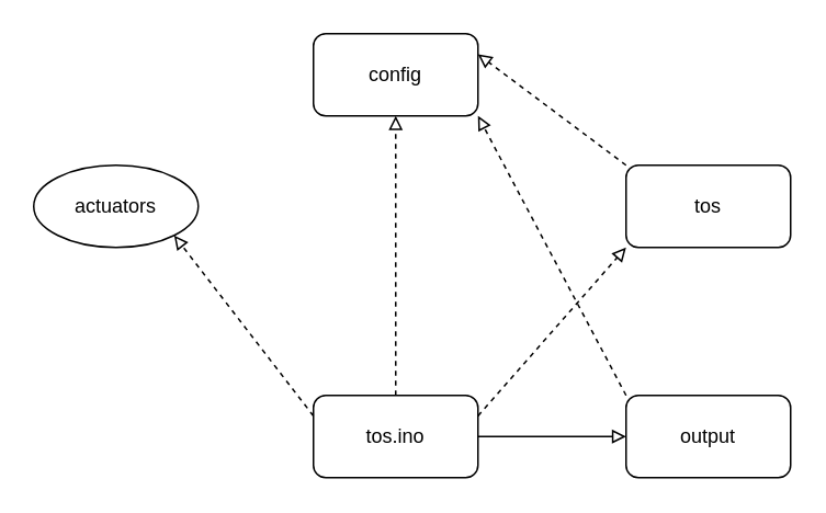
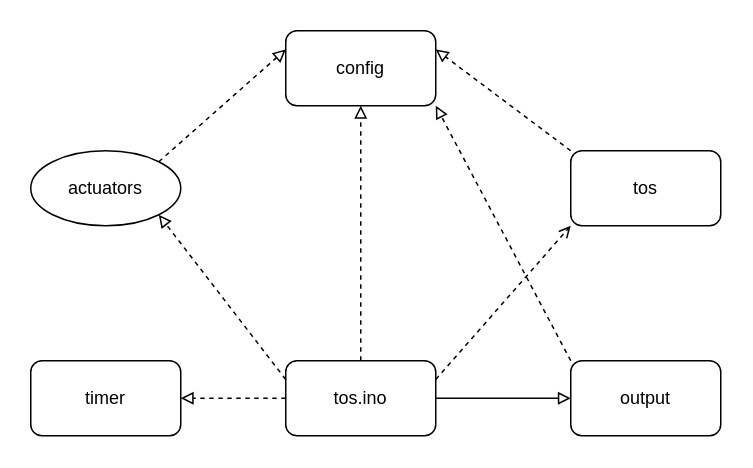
  <mxCell id="0" />
  <mxCell id="1" parent="0" />
  <mxCell id="2" value="tos.ino" style="rounded=1;whiteSpace=wrap;html=1;" parent="1" vertex="1"><mxGeometry x="190" y="240" width="100" height="50" as="geometry" /></mxCell>
  <mxCell id="3" value="actuators" style="ellipse;whiteSpace=wrap;html=1;" parent="1" vertex="1"><mxGeometry x="20" y="100" width="100" height="50" as="geometry" /></mxCell>
  <mxCell id="4" value="config" style="rounded=1;whiteSpace=wrap;html=1;" parent="1" vertex="1"><mxGeometry x="190" y="20" width="100" height="50" as="geometry" /></mxCell>
  <mxCell id="5" value="tos" style="rounded=1;whiteSpace=wrap;html=1;" parent="1" vertex="1"><mxGeometry x="380" y="100" width="100" height="50" as="geometry" /></mxCell>
  <mxCell id="6" value="output" style="rounded=1;whiteSpace=wrap;html=1;" parent="1" vertex="1"><mxGeometry x="380" y="240" width="100" height="50" as="geometry" /></mxCell>
+ <mxCell id="7" value="timer" style="rounded=1;whiteSpace=wrap;html=1;" parent="1" vertex="1"><mxGeometry x="20" y="240" width="100" height="50" as="geometry" /></mxCell>
  <mxCell id="8" value="" style="endArrow=block;html=1;rounded=0;exitX=0;exitY=0.25;exitDx=0;exitDy=0;entryX=1;entryY=1;entryDx=0;entryDy=0;endFill=0;dashed=1;" parent="1" source="2" target="3" edge="1"><mxGeometry width="50" height="50" relative="1" as="geometry"><mxPoint x="260" y="190" as="sourcePoint" /><mxPoint x="310" y="140" as="targetPoint" /></mxGeometry></mxCell>
  <mxCell id="9" value="" style="endArrow=block;html=1;rounded=0;exitX=0.5;exitY=0;exitDx=0;exitDy=0;entryX=0.5;entryY=1;entryDx=0;entryDy=0;endFill=0;dashed=1;" parent="1" source="2" target="4" edge="1"><mxGeometry width="50" height="50" relative="1" as="geometry"><mxPoint x="260" y="190" as="sourcePoint" /><mxPoint x="310" y="140" as="targetPoint" /></mxGeometry></mxCell>
- <mxCell id="10" value="" style="endArrow=block;html=1;rounded=0;entryX=0;entryY=1;entryDx=0;entryDy=0;exitX=1;exitY=0.25;exitDx=0;exitDy=0;endFill=0;dashed=1;" parent="1" source="2" target="5" edge="1"><mxGeometry width="50" height="50" relative="1" as="geometry"><mxPoint x="260" y="190" as="sourcePoint" /><mxPoint x="310" y="140" as="targetPoint" /></mxGeometry></mxCell>
+ <mxCell id="10" value="" style="endArrow=open;html=1;rounded=0;entryX=0;entryY=1;entryDx=0;entryDy=0;exitX=1;exitY=0.25;exitDx=0;exitDy=0;endFill=0;dashed=1;" parent="1" source="2" target="5" edge="1"><mxGeometry width="50" height="50" relative="1" as="geometry"><mxPoint x="260" y="190" as="sourcePoint" /><mxPoint x="310" y="140" as="targetPoint" /></mxGeometry></mxCell>
  <mxCell id="11" value="" style="endArrow=block;html=1;rounded=0;entryX=0;entryY=0.5;entryDx=0;entryDy=0;exitX=1;exitY=0.5;exitDx=0;exitDy=0;endFill=0;dashed=0;" parent="1" source="2" target="6" edge="1"><mxGeometry width="50" height="50" relative="1" as="geometry"><mxPoint x="260" y="190" as="sourcePoint" /><mxPoint x="310" y="140" as="targetPoint" /></mxGeometry></mxCell>
+ <mxCell id="12" value="" style="endArrow=block;html=1;rounded=0;exitX=0;exitY=0.5;exitDx=0;exitDy=0;entryX=1;entryY=0.5;entryDx=0;entryDy=0;endFill=0;dashed=1;" parent="1" source="2" target="7" edge="1"><mxGeometry width="50" height="50" relative="1" as="geometry"><mxPoint x="260" y="190" as="sourcePoint" /><mxPoint x="310" y="140" as="targetPoint" /></mxGeometry></mxCell>
  <mxCell id="13" value="" style="endArrow=block;html=1;rounded=0;exitX=0;exitY=0;exitDx=0;exitDy=0;entryX=1;entryY=0.25;entryDx=0;entryDy=0;endFill=0;dashed=1;" parent="1" source="5" target="4" edge="1"><mxGeometry width="50" height="50" relative="1" as="geometry"><mxPoint x="260" y="200" as="sourcePoint" /><mxPoint x="310" y="150" as="targetPoint" /></mxGeometry></mxCell>
+ <mxCell id="14" value="" style="endArrow=block;html=1;rounded=0;exitX=1;exitY=0;exitDx=0;exitDy=0;entryX=0;entryY=0.25;entryDx=0;entryDy=0;dashed=1;endFill=0;" parent="1" source="3" target="4" edge="1"><mxGeometry width="50" height="50" relative="1" as="geometry"><mxPoint x="260" y="200" as="sourcePoint" /><mxPoint x="310" y="150" as="targetPoint" /></mxGeometry></mxCell>
  <mxCell id="15" value="" style="endArrow=block;html=1;rounded=0;exitX=0;exitY=0;exitDx=0;exitDy=0;entryX=1;entryY=1;entryDx=0;entryDy=0;dashed=1;endFill=0;" parent="1" source="6" target="4" edge="1"><mxGeometry width="50" height="50" relative="1" as="geometry"><mxPoint x="260" y="200" as="sourcePoint" /><mxPoint x="310" y="150" as="targetPoint" /></mxGeometry></mxCell>
